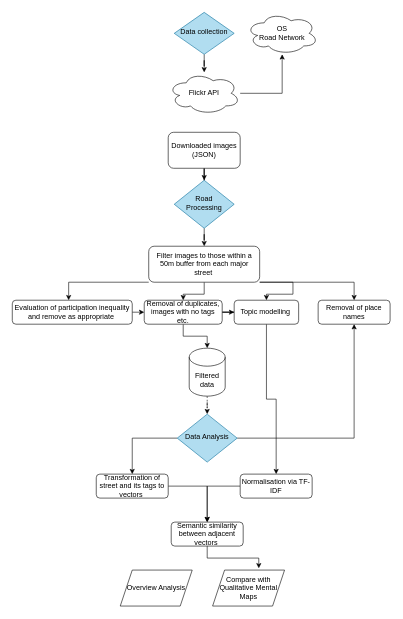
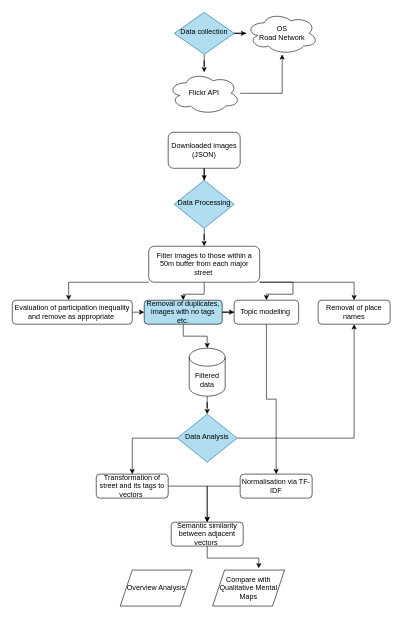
  <mxCell id="0" />
  <mxCell id="1" parent="0" />
  <mxCell id="2" style="edgeStyle=orthogonalEdgeStyle;rounded=0;orthogonalLoop=1;jettySize=auto;html=1;exitX=0;exitY=1;exitDx=0;exitDy=0;entryX=0.47;entryY=0;entryDx=0;entryDy=0;entryPerimeter=0;" edge="1" parent="1" source="6" target="10"><mxGeometry relative="1" as="geometry"><Array as="points"><mxPoint x="114" y="470" /></Array></mxGeometry></mxCell>
  <mxCell id="3" value="" style="edgeStyle=orthogonalEdgeStyle;rounded=0;orthogonalLoop=1;jettySize=auto;html=1;" edge="1" parent="1" source="6" target="25"><mxGeometry relative="1" as="geometry" /></mxCell>
  <mxCell id="4" style="edgeStyle=orthogonalEdgeStyle;rounded=0;orthogonalLoop=1;jettySize=auto;html=1;exitX=1;exitY=1;exitDx=0;exitDy=0;entryX=0.5;entryY=0;entryDx=0;entryDy=0;" edge="1" parent="1" source="6" target="27"><mxGeometry relative="1" as="geometry"><Array as="points"><mxPoint x="488" y="470" /><mxPoint x="488" y="490" /></Array></mxGeometry></mxCell>
  <mxCell id="5" style="edgeStyle=orthogonalEdgeStyle;rounded=0;orthogonalLoop=1;jettySize=auto;html=1;exitX=1;exitY=1;exitDx=0;exitDy=0;entryX=0.5;entryY=0;entryDx=0;entryDy=0;" edge="1" parent="1" source="6" target="28"><mxGeometry relative="1" as="geometry"><Array as="points"><mxPoint x="590" y="470" /></Array></mxGeometry></mxCell>
  <mxCell id="6" value="Filter images to those within a 50m buffer from each major street&amp;nbsp;" style="rounded=1;whiteSpace=wrap;html=1;fontSize=12;glass=0;strokeWidth=1;shadow=0;" parent="1" vertex="1"><mxGeometry x="247.5" y="410" width="185" height="60" as="geometry" /></mxCell>
  <mxCell id="7" value="" style="edgeStyle=orthogonalEdgeStyle;rounded=0;orthogonalLoop=1;jettySize=auto;html=1;" edge="1" parent="1" source="8" target="6"><mxGeometry relative="1" as="geometry" /></mxCell>
- <mxCell id="8" value="Road Processing" style="rhombus;whiteSpace=wrap;html=1;shadow=0;fontFamily=Helvetica;fontSize=12;align=center;strokeWidth=1;spacing=6;spacingTop=-4;fillColor=#b1ddf0;strokeColor=#10739e;" parent="1" vertex="1"><mxGeometry x="290" y="300" width="100" height="80" as="geometry" /></mxCell>
+ <mxCell id="8" value="Data Processing" style="rhombus;whiteSpace=wrap;html=1;shadow=0;fontFamily=Helvetica;fontSize=12;align=center;strokeWidth=1;spacing=6;spacingTop=-4;fillColor=#b1ddf0;strokeColor=#10739e;" parent="1" vertex="1"><mxGeometry x="290" y="300" width="100" height="80" as="geometry" /></mxCell>
  <mxCell id="9" style="edgeStyle=orthogonalEdgeStyle;rounded=0;orthogonalLoop=1;jettySize=auto;html=1;exitX=1;exitY=0.5;exitDx=0;exitDy=0;entryX=0;entryY=0.5;entryDx=0;entryDy=0;" edge="1" parent="1" source="10" target="25"><mxGeometry relative="1" as="geometry" /></mxCell>
  <mxCell id="10" value="Evaluation of participation inequality and remove as appropriate&amp;nbsp;" style="rounded=1;whiteSpace=wrap;html=1;fontSize=12;glass=0;strokeWidth=1;shadow=0;" parent="1" vertex="1"><mxGeometry x="20" y="500" width="200" height="40" as="geometry" /></mxCell>
  <mxCell id="11" style="edgeStyle=orthogonalEdgeStyle;rounded=0;orthogonalLoop=1;jettySize=auto;html=1;exitX=1;exitY=0.5;exitDx=0;exitDy=0;entryX=0.5;entryY=0;entryDx=0;entryDy=0;" edge="1" parent="1" source="12" target="35"><mxGeometry relative="1" as="geometry" /></mxCell>
  <mxCell id="12" value="Transformation of street and its tags to vectors&amp;nbsp;" style="rounded=1;whiteSpace=wrap;html=1;fontSize=12;glass=0;strokeWidth=1;shadow=0;" parent="1" vertex="1"><mxGeometry x="160" y="790" width="120" height="40" as="geometry" /></mxCell>
  <mxCell id="13" value="" style="edgeStyle=orthogonalEdgeStyle;rounded=0;orthogonalLoop=1;jettySize=auto;html=1;" edge="1" parent="1" source="14" target="35"><mxGeometry relative="1" as="geometry"><Array as="points"><mxPoint x="345" y="810" /></Array></mxGeometry></mxCell>
  <mxCell id="14" value="Normalisation via TF-IDF" style="rounded=1;whiteSpace=wrap;html=1;fontSize=12;glass=0;strokeWidth=1;shadow=0;" parent="1" vertex="1"><mxGeometry x="400" y="790" width="120" height="40" as="geometry" /></mxCell>
  <mxCell id="15" value="" style="edgeStyle=orthogonalEdgeStyle;rounded=0;orthogonalLoop=1;jettySize=auto;html=1;" edge="1" parent="1" source="16" target="22"><mxGeometry relative="1" as="geometry" /></mxCell>
  <mxCell id="16" value="Flickr API" style="ellipse;shape=cloud;whiteSpace=wrap;html=1;" vertex="1" parent="1"><mxGeometry x="280" y="120" width="120" height="70" as="geometry" /></mxCell>
  <mxCell id="17" value="" style="edgeStyle=orthogonalEdgeStyle;rounded=0;orthogonalLoop=1;jettySize=auto;html=1;" edge="1" parent="1" source="18" target="8"><mxGeometry relative="1" as="geometry" /></mxCell>
  <mxCell id="18" value="Downloaded images&lt;br&gt;(JSON)" style="rounded=1;whiteSpace=wrap;html=1;" vertex="1" parent="1"><mxGeometry x="280" y="220" width="120" height="60" as="geometry" /></mxCell>
  <mxCell id="19" value="" style="edgeStyle=orthogonalEdgeStyle;rounded=0;orthogonalLoop=1;jettySize=auto;html=1;" edge="1" parent="1" source="21" target="16"><mxGeometry relative="1" as="geometry" /></mxCell>
+ <mxCell id="20" value="" style="edgeStyle=orthogonalEdgeStyle;rounded=0;orthogonalLoop=1;jettySize=auto;html=1;" edge="1" parent="1" source="21" target="22"><mxGeometry relative="1" as="geometry" /></mxCell>
  <mxCell id="21" value="Data collection" style="rhombus;whiteSpace=wrap;html=1;shadow=0;fontFamily=Helvetica;fontSize=12;align=center;strokeWidth=1;spacing=6;spacingTop=-4;fillColor=#b1ddf0;strokeColor=#10739e;" vertex="1" parent="1"><mxGeometry x="290" y="20" width="100" height="70" as="geometry" /></mxCell>
  <mxCell id="22" value="OS&lt;br&gt;Road Network" style="ellipse;shape=cloud;whiteSpace=wrap;html=1;" vertex="1" parent="1"><mxGeometry x="410" y="20" width="120" height="70" as="geometry" /></mxCell>
  <mxCell id="23" style="edgeStyle=orthogonalEdgeStyle;rounded=0;orthogonalLoop=1;jettySize=auto;html=1;exitX=0.5;exitY=1;exitDx=0;exitDy=0;entryX=0.5;entryY=0;entryDx=0;entryDy=0;entryPerimeter=0;" edge="1" parent="1" source="25" target="30"><mxGeometry relative="1" as="geometry" /></mxCell>
  <mxCell id="24" value="" style="edgeStyle=orthogonalEdgeStyle;rounded=0;orthogonalLoop=1;jettySize=auto;html=1;" edge="1" parent="1" source="25" target="27"><mxGeometry relative="1" as="geometry" /></mxCell>
- <mxCell id="25" value="Removal of duplicates, images with no tags etc." style="rounded=1;whiteSpace=wrap;html=1;fontSize=12;glass=0;strokeWidth=1;shadow=0;" vertex="1" parent="1"><mxGeometry x="240" y="500" width="130" height="40" as="geometry" /></mxCell>
+ <mxCell id="25" value="Removal of duplicates, images with no tags etc." style="rounded=1;whiteSpace=wrap;html=1;fontSize=12;glass=0;strokeWidth=1;shadow=0;fillColor=#b1ddf0;" vertex="1" parent="1"><mxGeometry x="240" y="500" width="130" height="40" as="geometry" /></mxCell>
  <mxCell id="26" value="" style="edgeStyle=orthogonalEdgeStyle;rounded=0;orthogonalLoop=1;jettySize=auto;html=1;" edge="1" parent="1" source="27" target="14"><mxGeometry relative="1" as="geometry" /></mxCell>
  <mxCell id="27" value="Topic modelling&amp;nbsp;" style="rounded=1;whiteSpace=wrap;html=1;fontSize=12;glass=0;strokeWidth=1;shadow=0;" vertex="1" parent="1"><mxGeometry x="390" y="500" width="107.5" height="40" as="geometry" /></mxCell>
  <mxCell id="28" value="Removal of place names" style="rounded=1;whiteSpace=wrap;html=1;fontSize=12;glass=0;strokeWidth=1;shadow=0;" vertex="1" parent="1"><mxGeometry x="530" y="500" width="120" height="40" as="geometry" /></mxCell>
- <mxCell id="29" value="" style="edgeStyle=orthogonalEdgeStyle;rounded=0;orthogonalLoop=1;jettySize=auto;html=1;dashed=1;" edge="1" parent="1" source="30" target="33"><mxGeometry relative="1" as="geometry" /></mxCell>
+ <mxCell id="29" value="" style="edgeStyle=orthogonalEdgeStyle;rounded=0;orthogonalLoop=1;jettySize=auto;html=1;" edge="1" parent="1" source="30" target="33"><mxGeometry relative="1" as="geometry" /></mxCell>
  <mxCell id="30" value="Filtered data" style="shape=cylinder3;whiteSpace=wrap;html=1;boundedLbl=1;backgroundOutline=1;size=15;shadow=0;fillColor=default;gradientColor=none;" vertex="1" parent="1"><mxGeometry x="315" y="580" width="60" height="80" as="geometry" /></mxCell>
  <mxCell id="31" value="" style="edgeStyle=orthogonalEdgeStyle;rounded=0;orthogonalLoop=1;jettySize=auto;html=1;" edge="1" parent="1" source="33" target="12"><mxGeometry relative="1" as="geometry" /></mxCell>
  <mxCell id="32" style="edgeStyle=orthogonalEdgeStyle;rounded=0;orthogonalLoop=1;jettySize=auto;html=1;exitX=1;exitY=0.5;exitDx=0;exitDy=0;" edge="1" parent="1" source="33" target="28"><mxGeometry relative="1" as="geometry" /></mxCell>
  <mxCell id="33" value="Data Analysis" style="rhombus;whiteSpace=wrap;html=1;shadow=0;fontFamily=Helvetica;fontSize=12;align=center;strokeWidth=1;spacing=6;spacingTop=-4;fillColor=#b1ddf0;strokeColor=#10739e;" vertex="1" parent="1"><mxGeometry x="295" y="690" width="100" height="80" as="geometry" /></mxCell>
  <mxCell id="34" style="edgeStyle=orthogonalEdgeStyle;rounded=0;orthogonalLoop=1;jettySize=auto;html=1;exitX=0.5;exitY=1;exitDx=0;exitDy=0;entryX=0.642;entryY=-0.05;entryDx=0;entryDy=0;entryPerimeter=0;" edge="1" parent="1" source="35" target="37"><mxGeometry relative="1" as="geometry"><Array as="points"><mxPoint x="345" y="930" /><mxPoint x="431" y="930" /></Array></mxGeometry></mxCell>
  <mxCell id="35" value="Semantic similarity between adjacent vectors&amp;nbsp;" style="rounded=1;whiteSpace=wrap;html=1;fontSize=12;glass=0;strokeWidth=1;shadow=0;" vertex="1" parent="1"><mxGeometry x="285" y="870" width="120" height="40" as="geometry" /></mxCell>
  <mxCell id="36" value="Overview Analysis" style="shape=parallelogram;perimeter=parallelogramPerimeter;whiteSpace=wrap;html=1;fixedSize=1;shadow=0;fillColor=default;gradientColor=none;" vertex="1" parent="1"><mxGeometry x="200" y="950" width="120" height="60" as="geometry" /></mxCell>
  <mxCell id="37" value="Compare with Qualitative Mental Maps" style="shape=parallelogram;perimeter=parallelogramPerimeter;whiteSpace=wrap;html=1;fixedSize=1;shadow=0;fillColor=default;gradientColor=none;" vertex="1" parent="1"><mxGeometry x="354" y="950" width="120" height="60" as="geometry" /></mxCell>
